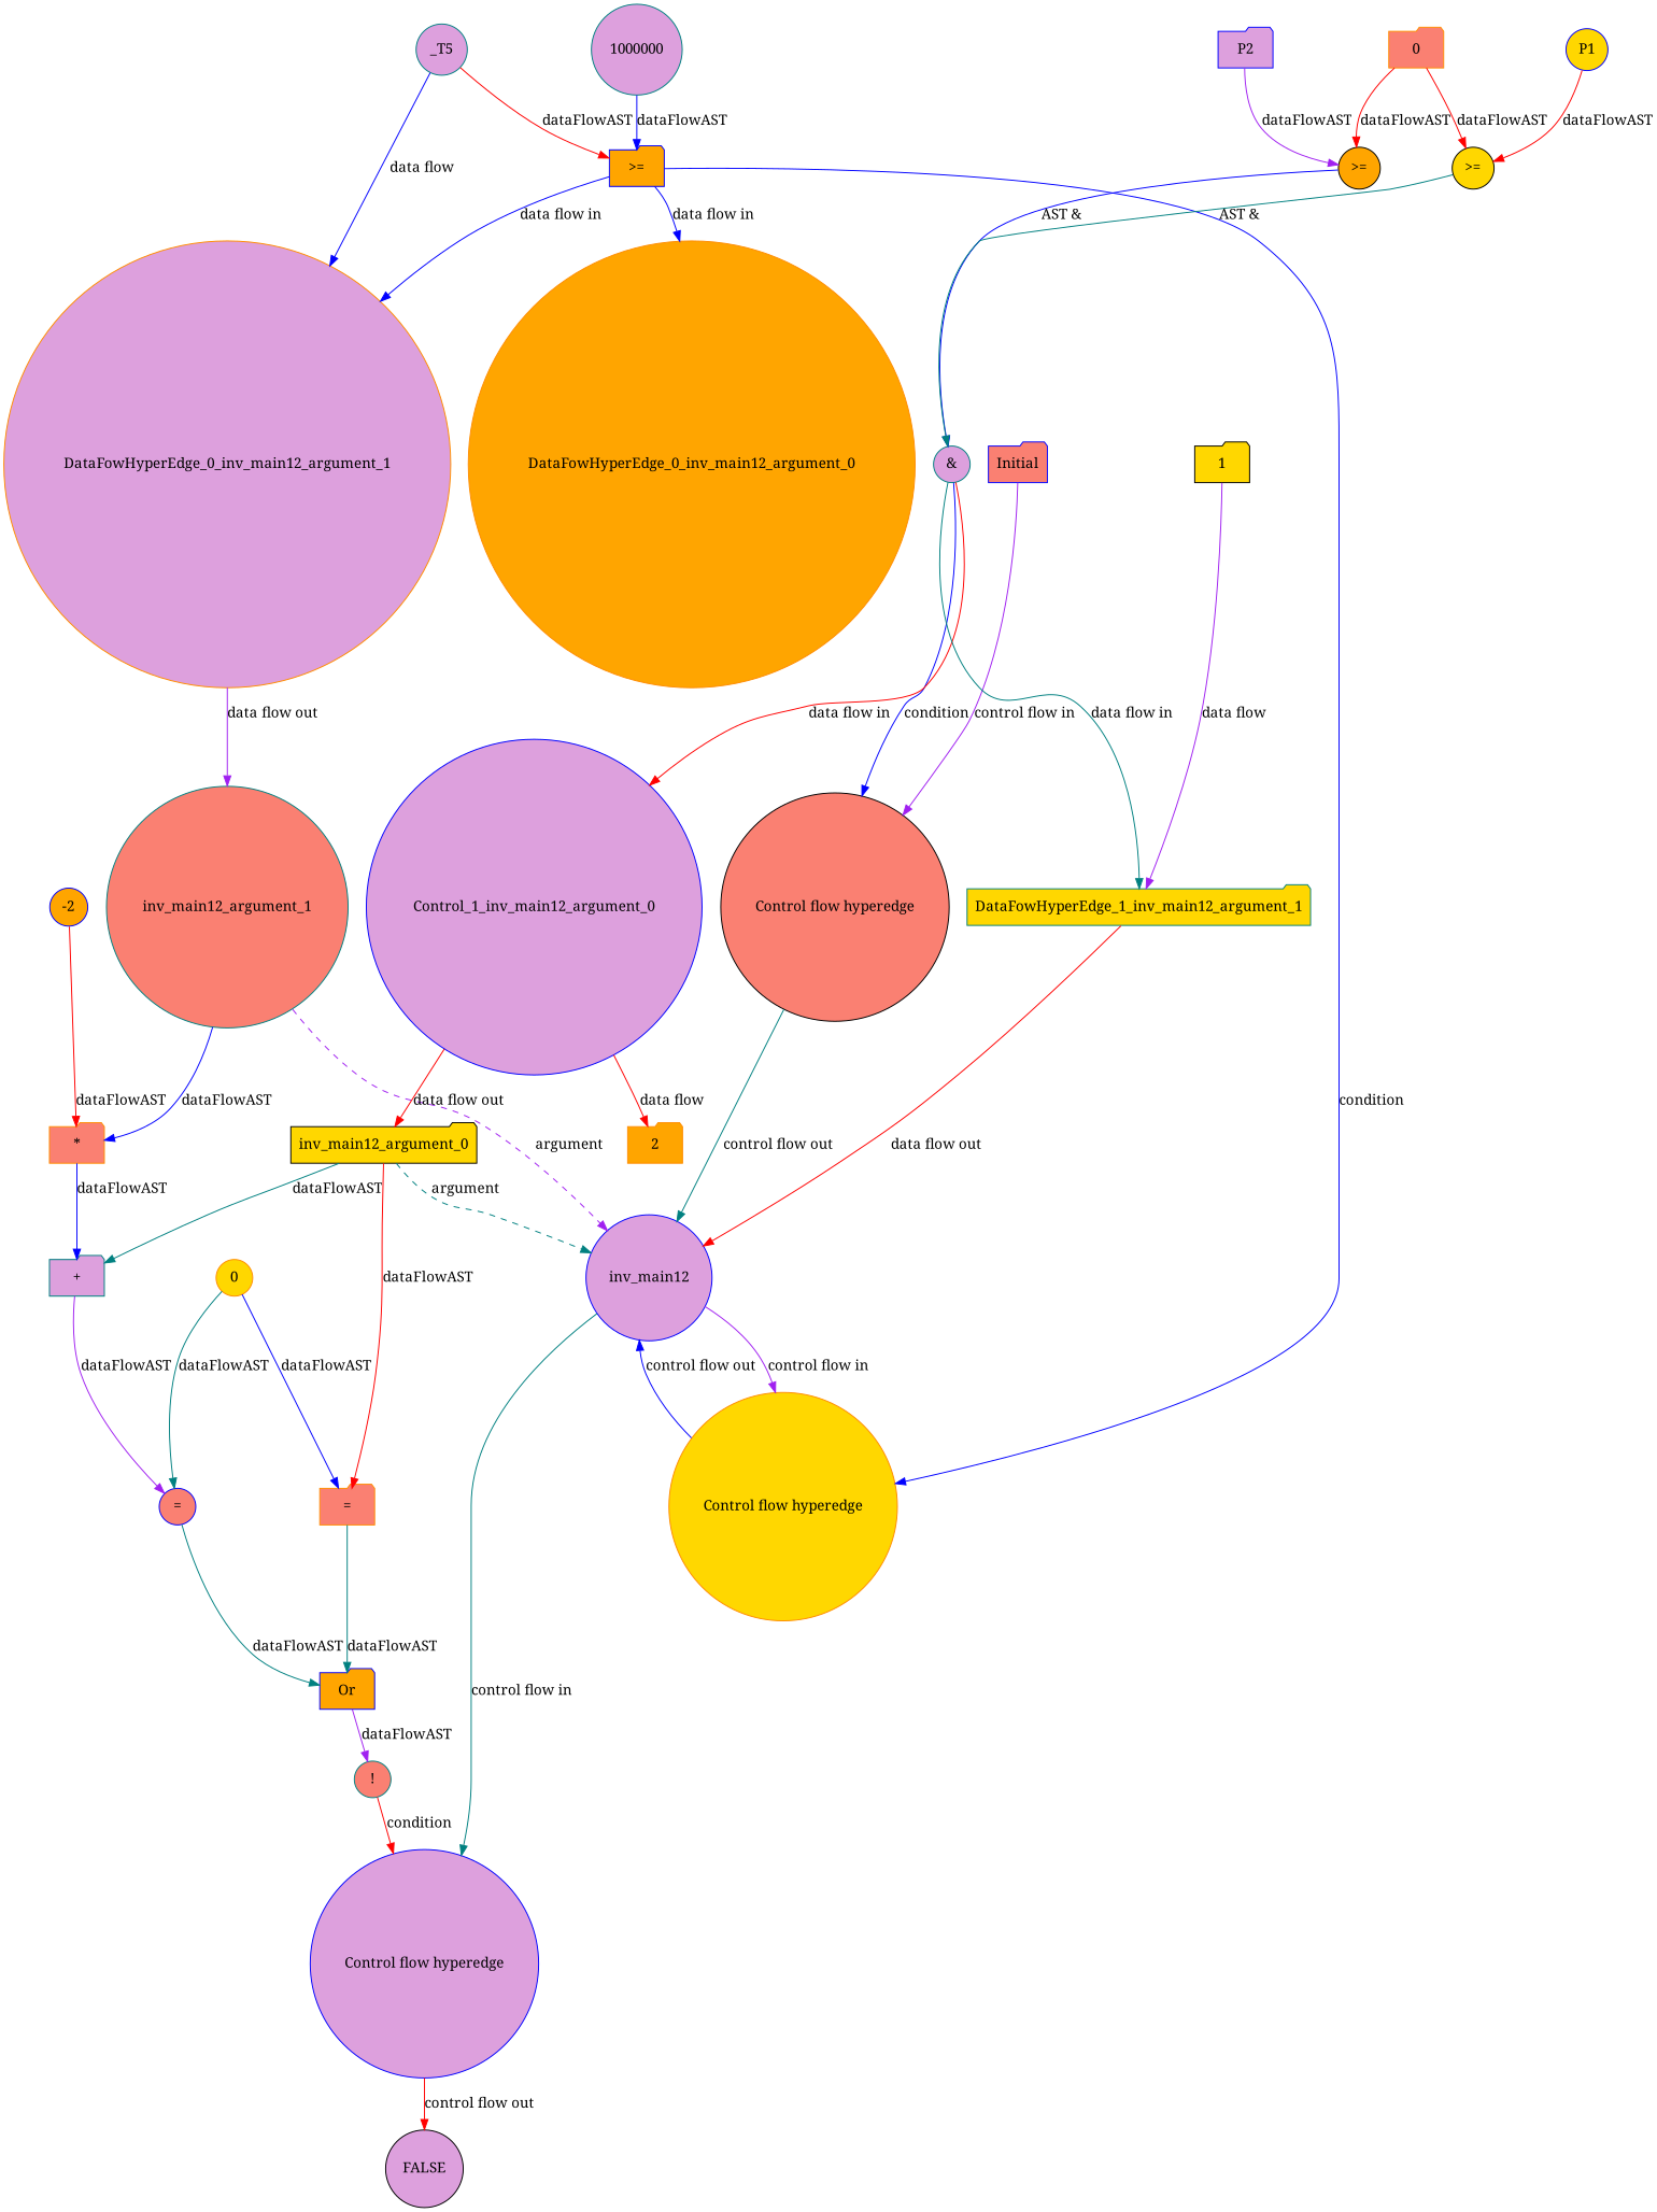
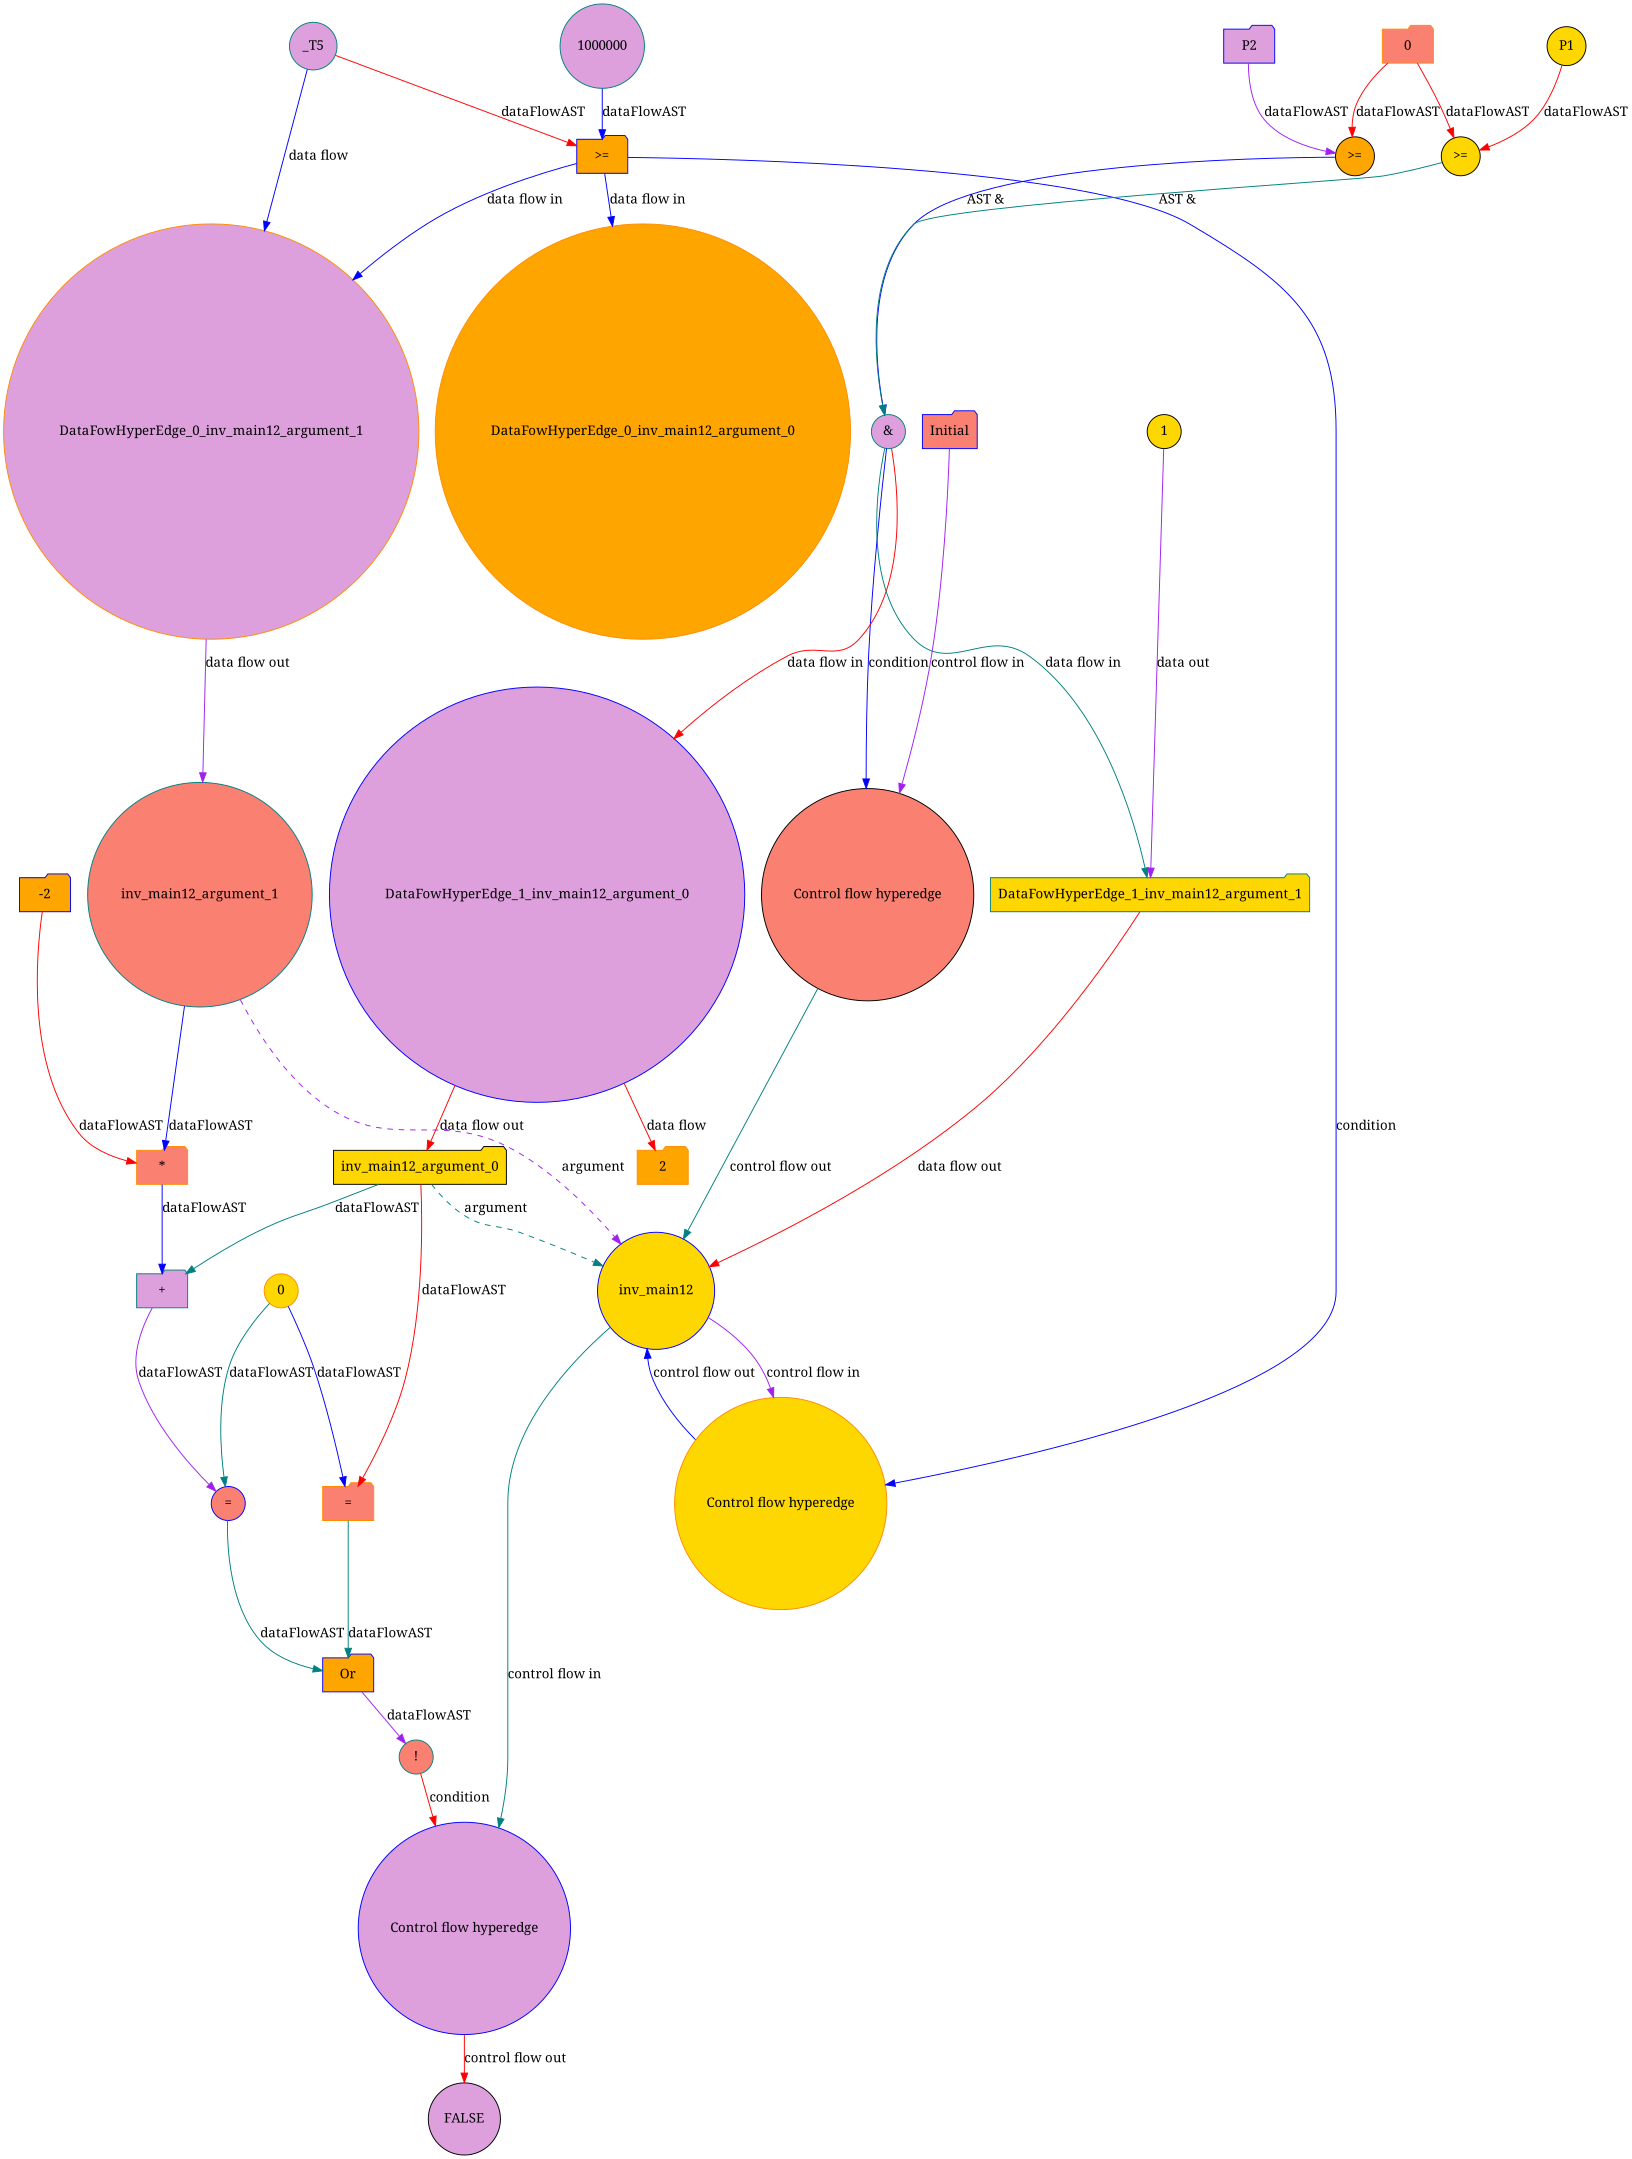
  digraph {
    fontname="Noto Serif"
    node [color=blue fillcolor=plum fontname="Noto Serif" shape=circle style=filled]
    edge [color=red fontname="Noto Serif"]
-   n1 [label=inv_main12 nodeName=inv_main12]
+   n1 [fillcolor=gold label=inv_main12 nodeName=inv_main12]
    n2 [color=darkorange fillcolor=gold label="Control flow hyperedge" nodeName=ControlFowHyperEdge_0]
    n3 [label="Control flow hyperedge" nodeName=ControlFowHyperEdge_2]
    n4 [color=black label=FALSE nodeName=FALSE]
    n5 [fillcolor=salmon label=Initial nodeName=Initial shape=folder]
    n6 [color=black fillcolor=salmon label="Control flow hyperedge" nodeName=ControlFowHyperEdge_1]
    n7 [color=black fillcolor=gold label=inv_main12_argument_0 nodeName=argument0 shape=folder]
    n8 [color=darkorange fillcolor=salmon label="=" nodeName=xxxFALSE___inv_main12_2xxxguard_0_node_2 shape=folder]
    n9 [color=teal label="+" nodeName=xxxFALSE___inv_main12_2xxxguard_0_node_6 shape=folder]
    n10 [fillcolor=orange label=Or nodeName=xxxFALSE___inv_main12_2xxxguard_0_node_1 shape=folder]
    n11 [fillcolor=salmon label="=" nodeName=xxxFALSE___inv_main12_2xxxguard_0_node_5]
    n12 [color=teal fillcolor=salmon label=inv_main12_argument_1 nodeName=argument1]
    n13 [color=darkorange fillcolor=salmon label="*" nodeName=xxxFALSE___inv_main12_2xxxguard_0_node_8 shape=folder]
    n14 [fillcolor=orange label=">=" nodeName=xxxinv_main12___inv_main12_0xxxguard_0_node_0 shape=folder]
    n15 [color=darkorange label=DataFowHyperEdge_0_inv_main12_argument_1 nodeName=DataFowHyperEdge_0_inv_main12_argument_1]
    n16 [color=darkorange fillcolor=orange label=DataFowHyperEdge_0_inv_main12_argument_0 nodeName=DataFowHyperEdge_0_inv_main12_argument_0]
    n17 [color=teal label=1000000 nodeName=xxxinv_main12___inv_main12_0xxxguard_0_node_1]
    n18 [color=teal label=_T5 nodeName=xxxinv_main12___inv_main12_0xxxdataFlow_0_node_0]
    n19 [color=teal label="&" nodeName=xxxinv_main12___Initial_1xxx_and]
-   n20 [label=Control_1_inv_main12_argument_0 nodeName=DataFowHyperEdge_1_inv_main12_argument_0]
+   n20 [label=DataFowHyperEdge_1_inv_main12_argument_0 nodeName=DataFowHyperEdge_1_inv_main12_argument_0]
    n21 [color=teal fillcolor=gold label=DataFowHyperEdge_1_inv_main12_argument_1 nodeName=DataFowHyperEdge_1_inv_main12_argument_1 shape=folder]
    n22 [color=darkorange fillcolor=orange label=2 nodeName=xxxinv_main12___Initial_1xxxdataFlow_0_node_0 shape=folder]
    n23 [color=black fillcolor=orange label=">=" nodeName=xxxinv_main12___Initial_1xxxguard_0_node_0]
    n24 [label=P2 nodeName=xxxinv_main12___Initial_1xxxguard_0_node_1 shape=folder]
    n25 [color=darkorange fillcolor=salmon label=0 nodeName=xxxinv_main12___Initial_1xxxguard_0_node_2 shape=folder]
    n26 [color=black fillcolor=gold label=">=" nodeName=xxxinv_main12___Initial_1xxxguard1_node_0]
-   n27 [fillcolor=gold label=P1 nodeName=xxxinv_main12___Initial_1xxxguard1_node_1]
-   n28 [color=black fillcolor=gold label=1 nodeName=xxxinv_main12___Initial_1xxxdataFlow1_node_0 shape=folder]
+   n27 [color=black fillcolor=gold label=P1 nodeName=xxxinv_main12___Initial_1xxxguard1_node_1]
+   n28 [color=black fillcolor=gold label=1 nodeName=xxxinv_main12___Initial_1xxxdataFlow1_node_0]
    n29 [color=teal fillcolor=salmon label="!" nodeName=xxxFALSE___inv_main12_2xxxguard_0_node_0]
    n30 [color=darkorange fillcolor=gold label=0 nodeName=xxxFALSE___inv_main12_2xxxguard_0_node_4]
-   n31 [fillcolor=orange label=-2 nodeName=xxxFALSE___inv_main12_2xxxguard_0_node_9]
+   n31 [fillcolor=orange label=-2 nodeName=xxxFALSE___inv_main12_2xxxguard_0_node_9 shape=folder]
    n1 -> n2 [color=purple label="control flow in"]
    n1 -> n3 [color=teal label="control flow in"]
    n2 -> n1 [color=blue label="control flow out"]
    n3 -> n4 [label="control flow out"]
    n5 -> n6 [color=purple label="control flow in"]
    n6 -> n1 [color=teal label="control flow out"]
    n7 -> n1 [color=teal label=argument style=dashed]
    n7 -> n8 [label=dataFlowAST]
    n7 -> n9 [color=teal label=dataFlowAST]
    n8 -> n10 [color=teal label=dataFlowAST]
    n9 -> n11 [color=purple label=dataFlowAST]
    n10 -> n29 [color=purple label=dataFlowAST]
    n11 -> n10 [color=teal label=dataFlowAST]
    n12 -> n1 [color=purple label=argument style=dashed]
    n12 -> n13 [color=blue label=dataFlowAST]
    n13 -> n9 [color=blue label=dataFlowAST]
    n14 -> n2 [color=blue label=condition]
    n14 -> n15 [color=blue label="data flow in"]
    n14 -> n16 [color=blue label="data flow in"]
    n15 -> n12 [color=purple label="data flow out"]
    n17 -> n14 [color=blue label=dataFlowAST]
    n18 -> n14 [label=dataFlowAST]
    n18 -> n15 [color=blue label="data flow"]
    n19 -> n6 [color=blue label=condition]
    n19 -> n20 [label="data flow in"]
    n19 -> n21 [color=teal label="data flow in"]
    n20 -> n7 [label="data flow out"]
    n20 -> n22 [label="data flow"]
    n21 -> n1 [label="data flow out"]
    n23 -> n19 [color=blue label="AST &"]
    n24 -> n23 [color=purple label=dataFlowAST]
    n25 -> n23 [label=dataFlowAST]
    n25 -> n26 [label=dataFlowAST]
    n26 -> n19 [color=teal label="AST &"]
    n27 -> n26 [label=dataFlowAST]
-   n28 -> n21 [color=purple label="data flow"]
+   n28 -> n21 [color=purple label="data out"]
    n29 -> n3 [label=condition]
    n30 -> n8 [color=blue label=dataFlowAST]
    n30 -> n11 [color=teal label=dataFlowAST]
    n31 -> n13 [label=dataFlowAST]
  }
